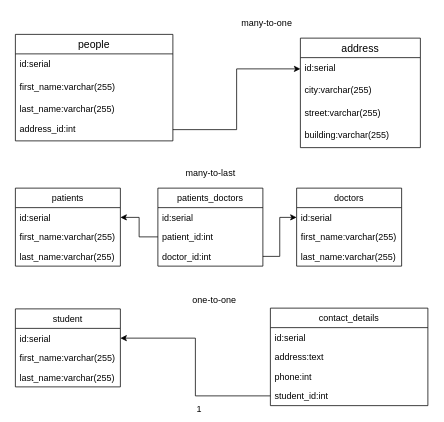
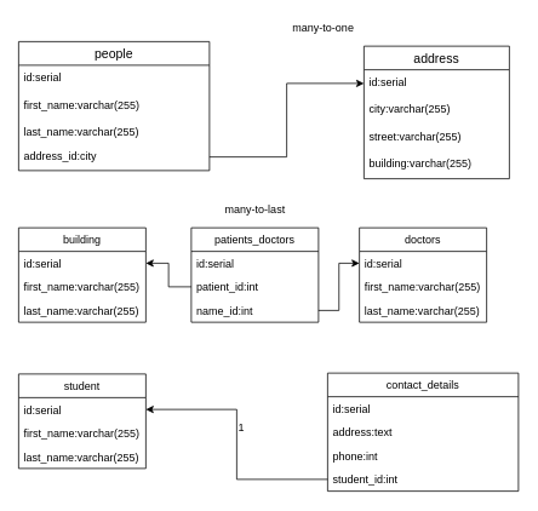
  <mxCell id="0" />
  <mxCell id="1" parent="0" />
  <mxCell id="2" value="people" style="swimlane;fontStyle=0;childLayout=stackLayout;horizontal=1;startSize=26;horizontalStack=0;resizeParent=1;resizeParentMax=0;resizeLast=0;collapsible=1;marginBottom=0;align=center;fontSize=14;" parent="1" vertex="1"><mxGeometry x="20" y="45" width="210" height="142" as="geometry" /></mxCell>
  <mxCell id="3" value="id:serial" style="text;strokeColor=none;fillColor=none;spacingLeft=4;spacingRight=4;overflow=hidden;rotatable=0;points=[[0,0.5],[1,0.5]];portConstraint=eastwest;fontSize=12;" parent="2" vertex="1"><mxGeometry y="26" width="210" height="30" as="geometry" /></mxCell>
  <mxCell id="4" value="first_name:varchar(255)" style="text;strokeColor=none;fillColor=none;spacingLeft=4;spacingRight=4;overflow=hidden;rotatable=0;points=[[0,0.5],[1,0.5]];portConstraint=eastwest;fontSize=12;" parent="2" vertex="1"><mxGeometry y="56" width="210" height="30" as="geometry" /></mxCell>
  <mxCell id="5" value="last_name:varchar(255)" style="text;strokeColor=none;fillColor=none;spacingLeft=4;spacingRight=4;overflow=hidden;rotatable=0;points=[[0,0.5],[1,0.5]];portConstraint=eastwest;fontSize=12;" vertex="1" parent="2"><mxGeometry y="86" width="210" height="26" as="geometry" /></mxCell>
- <mxCell id="6" value="address_id:int" style="text;strokeColor=none;fillColor=none;spacingLeft=4;spacingRight=4;overflow=hidden;rotatable=0;points=[[0,0.5],[1,0.5]];portConstraint=eastwest;fontSize=12;" parent="2" vertex="1"><mxGeometry y="112" width="210" height="30" as="geometry" /></mxCell>
+ <mxCell id="6" value="address_id:city" style="text;strokeColor=none;fillColor=none;spacingLeft=4;spacingRight=4;overflow=hidden;rotatable=0;points=[[0,0.5],[1,0.5]];portConstraint=eastwest;fontSize=12;" parent="2" vertex="1"><mxGeometry y="112" width="210" height="30" as="geometry" /></mxCell>
  <mxCell id="7" value="address" style="swimlane;fontStyle=0;childLayout=stackLayout;horizontal=1;startSize=26;horizontalStack=0;resizeParent=1;resizeParentMax=0;resizeLast=0;collapsible=1;marginBottom=0;align=center;fontSize=14;" vertex="1" parent="1"><mxGeometry x="400" y="50" width="160" height="146" as="geometry" /></mxCell>
  <mxCell id="8" value="id:serial" style="text;strokeColor=none;fillColor=none;spacingLeft=4;spacingRight=4;overflow=hidden;rotatable=0;points=[[0,0.5],[1,0.5]];portConstraint=eastwest;fontSize=12;" vertex="1" parent="7"><mxGeometry y="26" width="160" height="30" as="geometry" /></mxCell>
  <mxCell id="9" value="city:varchar(255)" style="text;strokeColor=none;fillColor=none;spacingLeft=4;spacingRight=4;overflow=hidden;rotatable=0;points=[[0,0.5],[1,0.5]];portConstraint=eastwest;fontSize=12;" vertex="1" parent="7"><mxGeometry y="56" width="160" height="30" as="geometry" /></mxCell>
  <mxCell id="10" value="street:varchar(255)" style="text;strokeColor=none;fillColor=none;spacingLeft=4;spacingRight=4;overflow=hidden;rotatable=0;points=[[0,0.5],[1,0.5]];portConstraint=eastwest;fontSize=12;" vertex="1" parent="7"><mxGeometry y="86" width="160" height="30" as="geometry" /></mxCell>
  <mxCell id="11" value="building:varchar(255)" style="text;strokeColor=none;fillColor=none;spacingLeft=4;spacingRight=4;overflow=hidden;rotatable=0;points=[[0,0.5],[1,0.5]];portConstraint=eastwest;fontSize=12;" vertex="1" parent="7"><mxGeometry y="116" width="160" height="30" as="geometry" /></mxCell>
  <mxCell id="12" value="many-to-one" style="text;html=1;resizable=0;autosize=1;align=center;verticalAlign=middle;points=[];fillColor=none;strokeColor=none;rounded=0;" vertex="1" parent="1"><mxGeometry x="315" y="20" width="80" height="20" as="geometry" /></mxCell>
  <mxCell id="13" style="edgeStyle=orthogonalEdgeStyle;rounded=0;orthogonalLoop=1;jettySize=auto;html=1;exitX=1;exitY=0.5;exitDx=0;exitDy=0;" edge="1" parent="1" source="6" target="8"><mxGeometry relative="1" as="geometry"><mxPoint x="280" y="170" as="sourcePoint" /></mxGeometry></mxCell>
- <mxCell id="14" value="patients" style="swimlane;fontStyle=0;childLayout=stackLayout;horizontal=1;startSize=26;fillColor=none;horizontalStack=0;resizeParent=1;resizeParentMax=0;resizeLast=0;collapsible=1;marginBottom=0;" vertex="1" parent="1"><mxGeometry x="20" y="250" width="140" height="104" as="geometry" /></mxCell>
+ <mxCell id="14" value="building" style="swimlane;fontStyle=0;childLayout=stackLayout;horizontal=1;startSize=26;fillColor=none;horizontalStack=0;resizeParent=1;resizeParentMax=0;resizeLast=0;collapsible=1;marginBottom=0;" vertex="1" parent="1"><mxGeometry x="20" y="250" width="140" height="104" as="geometry" /></mxCell>
  <mxCell id="15" value="id:serial&#10;" style="text;strokeColor=none;fillColor=none;align=left;verticalAlign=top;spacingLeft=4;spacingRight=4;overflow=hidden;rotatable=0;points=[[0,0.5],[1,0.5]];portConstraint=eastwest;" vertex="1" parent="14"><mxGeometry y="26" width="140" height="26" as="geometry" /></mxCell>
  <mxCell id="16" value="first_name:varchar(255)&#10;&#10;" style="text;strokeColor=none;fillColor=none;align=left;verticalAlign=top;spacingLeft=4;spacingRight=4;overflow=hidden;rotatable=0;points=[[0,0.5],[1,0.5]];portConstraint=eastwest;" vertex="1" parent="14"><mxGeometry y="52" width="140" height="26" as="geometry" /></mxCell>
  <mxCell id="17" value="last_name:varchar(255)&#10;&#10;" style="text;strokeColor=none;fillColor=none;align=left;verticalAlign=top;spacingLeft=4;spacingRight=4;overflow=hidden;rotatable=0;points=[[0,0.5],[1,0.5]];portConstraint=eastwest;" vertex="1" parent="14"><mxGeometry y="78" width="140" height="26" as="geometry" /></mxCell>
  <mxCell id="18" value="patients_doctors" style="swimlane;fontStyle=0;childLayout=stackLayout;horizontal=1;startSize=26;fillColor=none;horizontalStack=0;resizeParent=1;resizeParentMax=0;resizeLast=0;collapsible=1;marginBottom=0;" vertex="1" parent="1"><mxGeometry x="210" y="250" width="140" height="104" as="geometry" /></mxCell>
  <mxCell id="19" value="id:serial" style="text;strokeColor=none;fillColor=none;align=left;verticalAlign=top;spacingLeft=4;spacingRight=4;overflow=hidden;rotatable=0;points=[[0,0.5],[1,0.5]];portConstraint=eastwest;" vertex="1" parent="18"><mxGeometry y="26" width="140" height="26" as="geometry" /></mxCell>
  <mxCell id="20" value="patient_id:int&#10;" style="text;strokeColor=none;fillColor=none;align=left;verticalAlign=top;spacingLeft=4;spacingRight=4;overflow=hidden;rotatable=0;points=[[0,0.5],[1,0.5]];portConstraint=eastwest;" vertex="1" parent="18"><mxGeometry y="52" width="140" height="26" as="geometry" /></mxCell>
- <mxCell id="21" value="doctor_id:int" style="text;strokeColor=none;fillColor=none;align=left;verticalAlign=top;spacingLeft=4;spacingRight=4;overflow=hidden;rotatable=0;points=[[0,0.5],[1,0.5]];portConstraint=eastwest;" vertex="1" parent="18"><mxGeometry y="78" width="140" height="26" as="geometry" /></mxCell>
+ <mxCell id="21" value="name_id:int" style="text;strokeColor=none;fillColor=none;align=left;verticalAlign=top;spacingLeft=4;spacingRight=4;overflow=hidden;rotatable=0;points=[[0,0.5],[1,0.5]];portConstraint=eastwest;" vertex="1" parent="18"><mxGeometry y="78" width="140" height="26" as="geometry" /></mxCell>
  <mxCell id="22" value="doctors" style="swimlane;fontStyle=0;childLayout=stackLayout;horizontal=1;startSize=26;fillColor=none;horizontalStack=0;resizeParent=1;resizeParentMax=0;resizeLast=0;collapsible=1;marginBottom=0;" vertex="1" parent="1"><mxGeometry x="395" y="250" width="140" height="104" as="geometry" /></mxCell>
  <mxCell id="23" value="id:serial" style="text;strokeColor=none;fillColor=none;align=left;verticalAlign=top;spacingLeft=4;spacingRight=4;overflow=hidden;rotatable=0;points=[[0,0.5],[1,0.5]];portConstraint=eastwest;" vertex="1" parent="22"><mxGeometry y="26" width="140" height="26" as="geometry" /></mxCell>
  <mxCell id="24" value="first_name:varchar(255)" style="text;strokeColor=none;fillColor=none;align=left;verticalAlign=top;spacingLeft=4;spacingRight=4;overflow=hidden;rotatable=0;points=[[0,0.5],[1,0.5]];portConstraint=eastwest;" vertex="1" parent="22"><mxGeometry y="52" width="140" height="26" as="geometry" /></mxCell>
  <mxCell id="25" value="last_name:varchar(255)" style="text;strokeColor=none;fillColor=none;align=left;verticalAlign=top;spacingLeft=4;spacingRight=4;overflow=hidden;rotatable=0;points=[[0,0.5],[1,0.5]];portConstraint=eastwest;" vertex="1" parent="22"><mxGeometry y="78" width="140" height="26" as="geometry" /></mxCell>
  <mxCell id="26" style="edgeStyle=orthogonalEdgeStyle;rounded=0;orthogonalLoop=1;jettySize=auto;html=1;entryX=1;entryY=0.5;entryDx=0;entryDy=0;" edge="1" parent="1" source="20" target="15"><mxGeometry relative="1" as="geometry" /></mxCell>
  <mxCell id="27" style="edgeStyle=orthogonalEdgeStyle;rounded=0;orthogonalLoop=1;jettySize=auto;html=1;entryX=0;entryY=0.5;entryDx=0;entryDy=0;" edge="1" parent="1" source="21" target="23"><mxGeometry relative="1" as="geometry" /></mxCell>
  <mxCell id="28" value="many-to-last&lt;br&gt;" style="text;html=1;resizable=0;autosize=1;align=center;verticalAlign=middle;points=[];fillColor=none;strokeColor=none;rounded=0;" vertex="1" parent="1"><mxGeometry x="235" y="220" width="90" height="20" as="geometry" /></mxCell>
  <mxCell id="29" value="student" style="swimlane;fontStyle=0;childLayout=stackLayout;horizontal=1;startSize=26;fillColor=none;horizontalStack=0;resizeParent=1;resizeParentMax=0;resizeLast=0;collapsible=1;marginBottom=0;fontColor=default;strokeColor=default;" vertex="1" parent="1"><mxGeometry x="20" y="411" width="140" height="104" as="geometry"><mxRectangle x="150" y="481" width="70" height="26" as="alternateBounds" /></mxGeometry></mxCell>
  <mxCell id="30" value="id:serial" style="text;strokeColor=none;fillColor=none;align=left;verticalAlign=top;spacingLeft=4;spacingRight=4;overflow=hidden;rotatable=0;points=[[0,0.5],[1,0.5]];portConstraint=eastwest;fontColor=default;" vertex="1" parent="29"><mxGeometry y="26" width="140" height="26" as="geometry" /></mxCell>
  <mxCell id="31" value="first_name:varchar(255)" style="text;strokeColor=none;fillColor=none;align=left;verticalAlign=top;spacingLeft=4;spacingRight=4;overflow=hidden;rotatable=0;points=[[0,0.5],[1,0.5]];portConstraint=eastwest;fontColor=default;" vertex="1" parent="29"><mxGeometry y="52" width="140" height="26" as="geometry" /></mxCell>
  <mxCell id="32" value="last_name:varchar(255)&#10;" style="text;strokeColor=none;fillColor=none;align=left;verticalAlign=top;spacingLeft=4;spacingRight=4;overflow=hidden;rotatable=0;points=[[0,0.5],[1,0.5]];portConstraint=eastwest;fontColor=default;" vertex="1" parent="29"><mxGeometry y="78" width="140" height="26" as="geometry" /></mxCell>
  <mxCell id="33" value="сontact_details" style="swimlane;fontStyle=0;childLayout=stackLayout;horizontal=1;startSize=26;fillColor=none;horizontalStack=0;resizeParent=1;resizeParentMax=0;resizeLast=0;collapsible=1;marginBottom=0;fontColor=default;strokeColor=default;" vertex="1" parent="1"><mxGeometry x="360" y="410" width="210" height="130" as="geometry" /></mxCell>
  <mxCell id="34" value="id:serial" style="text;strokeColor=none;fillColor=none;align=left;verticalAlign=top;spacingLeft=4;spacingRight=4;overflow=hidden;rotatable=0;points=[[0,0.5],[1,0.5]];portConstraint=eastwest;fontColor=default;" vertex="1" parent="33"><mxGeometry y="26" width="210" height="26" as="geometry" /></mxCell>
  <mxCell id="35" value="address:text" style="text;strokeColor=none;fillColor=none;align=left;verticalAlign=top;spacingLeft=4;spacingRight=4;overflow=hidden;rotatable=0;points=[[0,0.5],[1,0.5]];portConstraint=eastwest;fontColor=default;" vertex="1" parent="33"><mxGeometry y="52" width="210" height="26" as="geometry" /></mxCell>
  <mxCell id="36" value="phone:int" style="text;strokeColor=none;fillColor=none;align=left;verticalAlign=top;spacingLeft=4;spacingRight=4;overflow=hidden;rotatable=0;points=[[0,0.5],[1,0.5]];portConstraint=eastwest;fontColor=default;" vertex="1" parent="33"><mxGeometry y="78" width="210" height="26" as="geometry" /></mxCell>
  <mxCell id="37" value="student_id:int" style="text;strokeColor=none;fillColor=none;align=left;verticalAlign=top;spacingLeft=4;spacingRight=4;overflow=hidden;rotatable=0;points=[[0,0.5],[1,0.5]];portConstraint=eastwest;fontColor=default;" vertex="1" parent="33"><mxGeometry y="104" width="210" height="26" as="geometry" /></mxCell>
  <mxCell id="38" style="edgeStyle=orthogonalEdgeStyle;rounded=0;orthogonalLoop=1;jettySize=auto;html=1;exitX=0;exitY=0.5;exitDx=0;exitDy=0;labelBackgroundColor=default;fontColor=default;strokeColor=default;" edge="1" parent="1" source="37" target="30"><mxGeometry relative="1" as="geometry" /></mxCell>
- <mxCell id="39" value="1" style="text;html=1;resizable=0;autosize=1;align=center;verticalAlign=middle;points=[];fillColor=none;strokeColor=none;rounded=0;fontColor=default;" vertex="1" parent="1"><mxGeometry x="255" y="535" width="20" height="20" as="geometry" /></mxCell>
- <mxCell id="40" value="one-to-one" style="text;html=1;resizable=0;autosize=1;align=center;verticalAlign=middle;points=[];fillColor=none;strokeColor=none;rounded=0;" vertex="1" parent="1"><mxGeometry x="250" y="390" width="70" height="20" as="geometry" /></mxCell>
+ <mxCell id="39" value="1" style="text;html=1;resizable=0;autosize=1;align=center;verticalAlign=middle;points=[];fillColor=none;strokeColor=none;rounded=0;fontColor=default;" vertex="1" parent="1"><mxGeometry x="255" y="460" width="20" height="20" as="geometry" /></mxCell>
